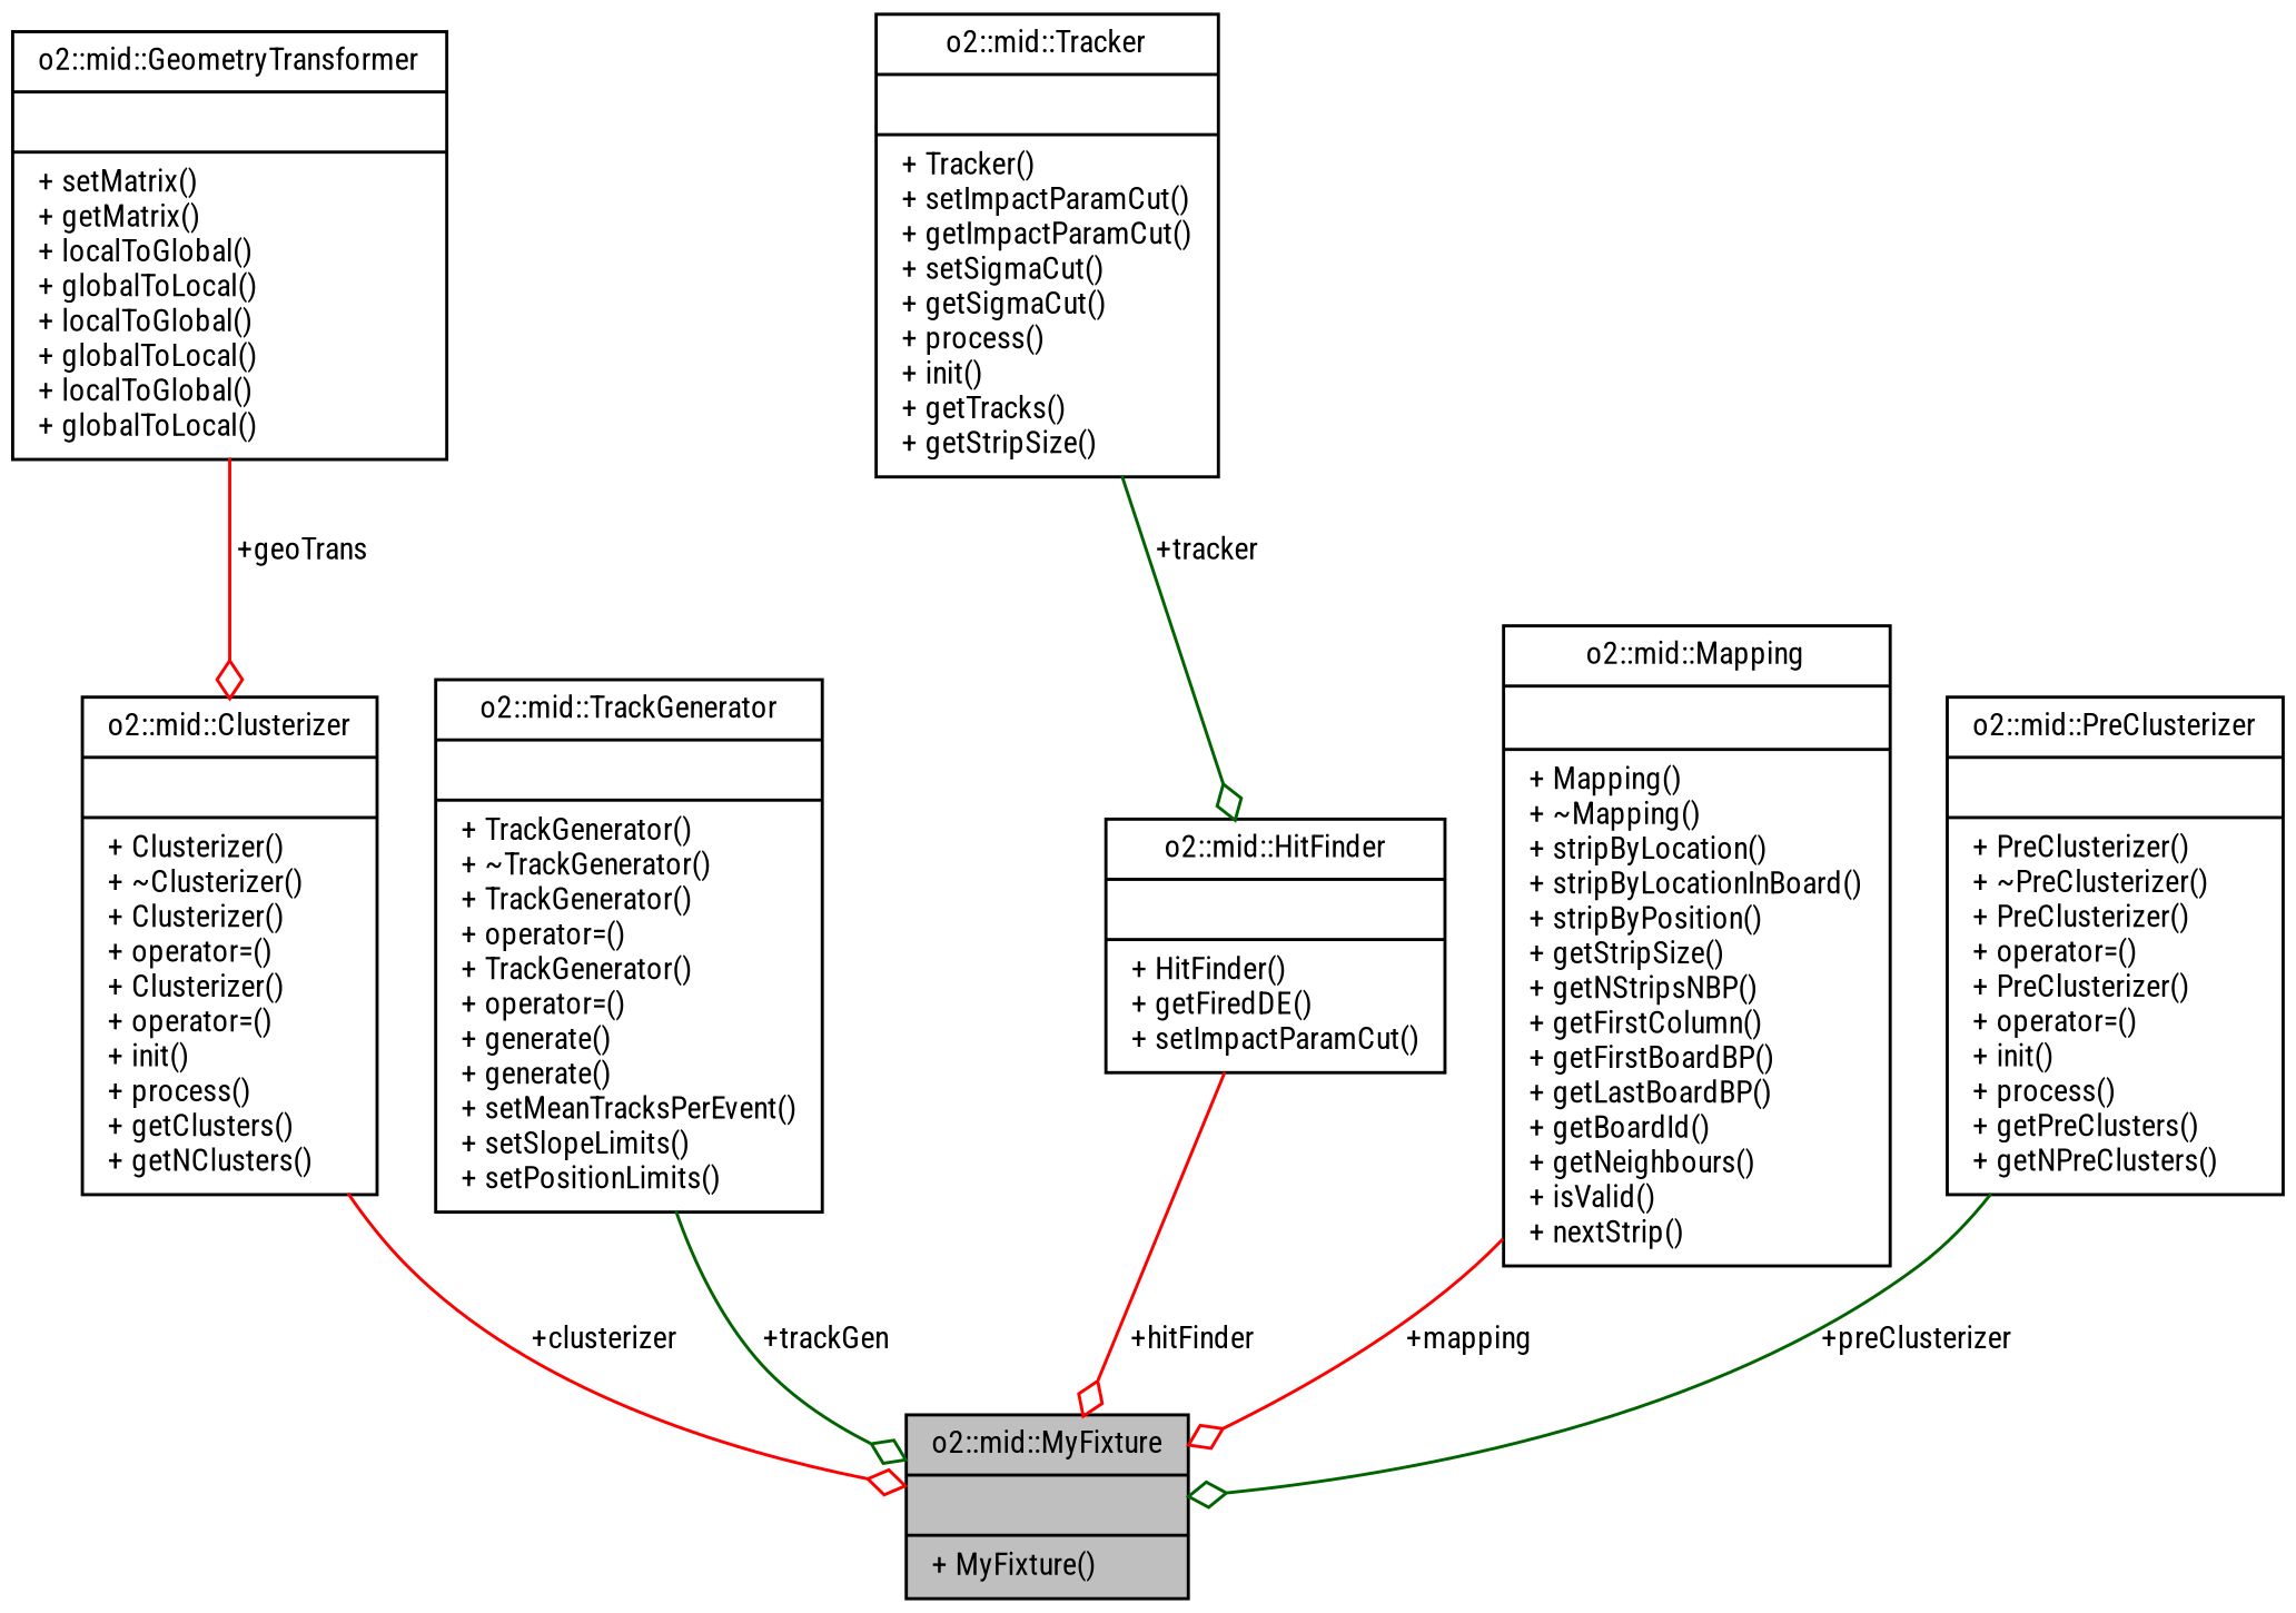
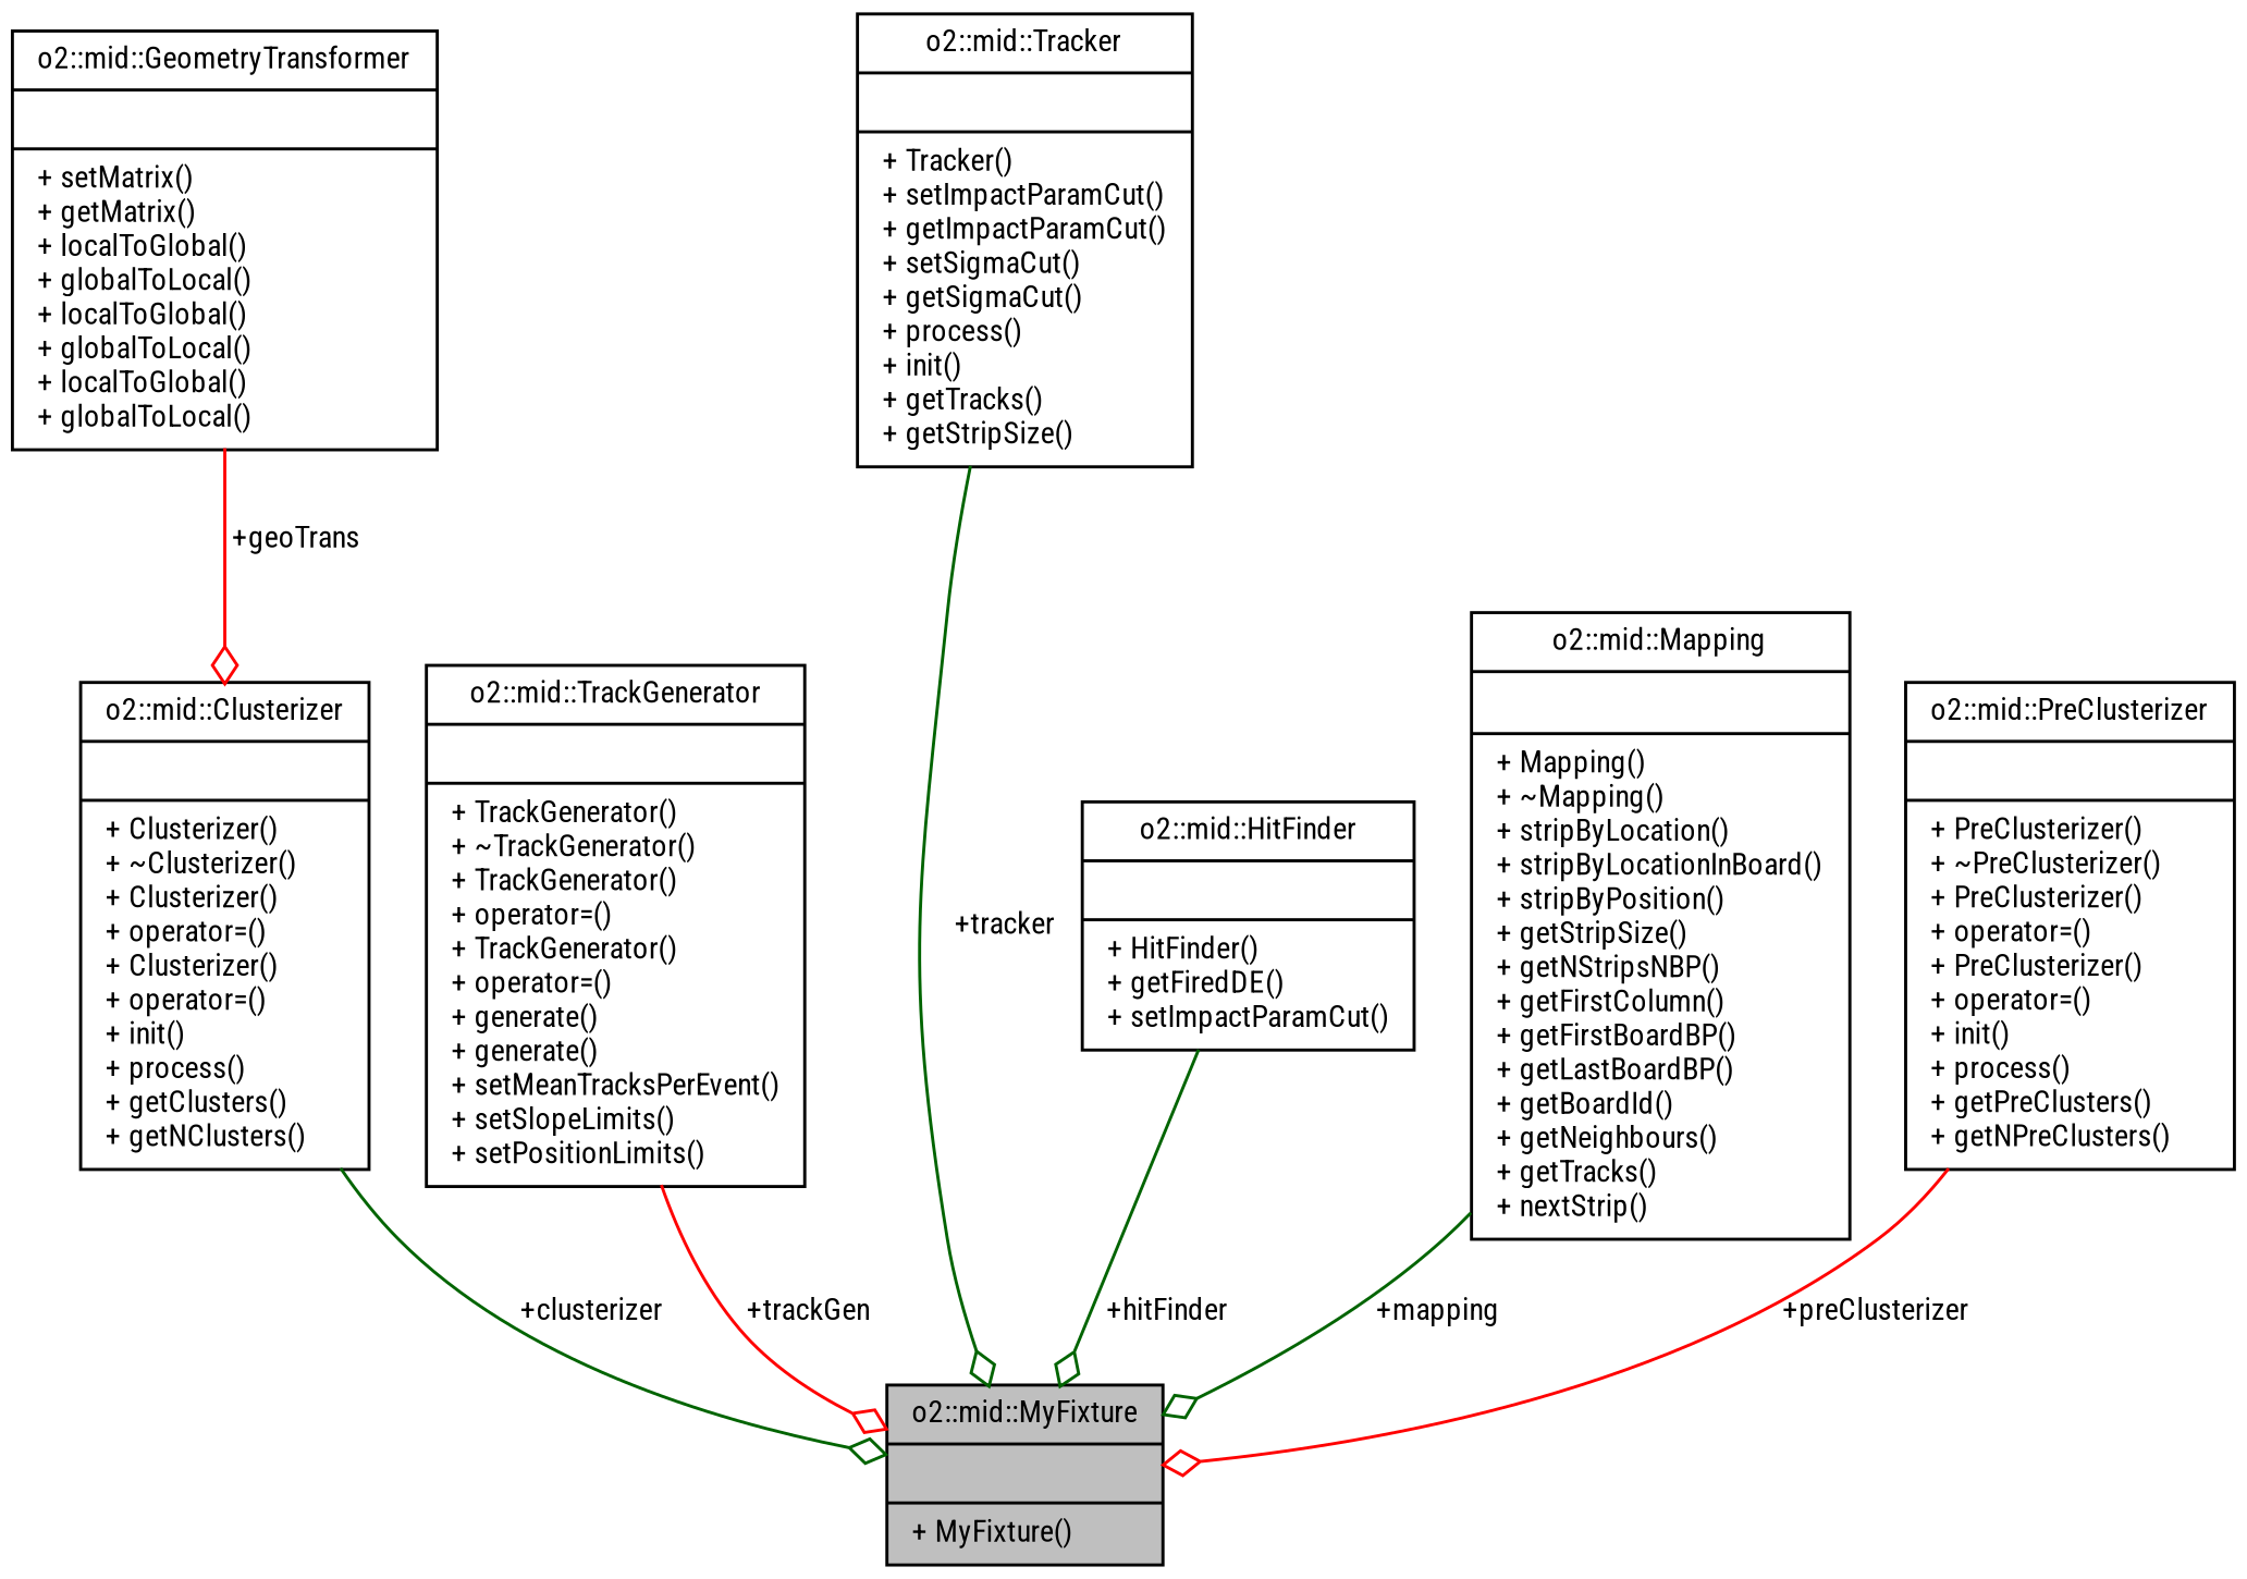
  digraph {
    fontname="Roboto Condensed"
    node [color=black fontname="Roboto Condensed" fontsize=10 shape=record]
    edge [arrowhead=odiamond color=red fontname="Roboto Condensed" fontsize=10 labelfontname=Helvetica labelfontsize=10 style=solid]
    n1 [fillcolor=grey75 fontcolor=black height=0.2 label="{o2::mid::MyFixture\n||+ MyFixture()\l}" style=filled width=0.4]
    n2 [height=0.2 label="{o2::mid::GeometryTransformer\n||+ setMatrix()\l+ getMatrix()\l+ localToGlobal()\l+ globalToLocal()\l+ localToGlobal()\l+ globalToLocal()\l+ localToGlobal()\l+ globalToLocal()\l}" width=0.4]
    n3 [height=0.2 label="{o2::mid::Clusterizer\n||+ Clusterizer()\l+ ~Clusterizer()\l+ Clusterizer()\l+ operator=()\l+ Clusterizer()\l+ operator=()\l+ init()\l+ process()\l+ getClusters()\l+ getNClusters()\l}" width=0.4]
    n4 [height=0.2 label="{o2::mid::TrackGenerator\n||+ TrackGenerator()\l+ ~TrackGenerator()\l+ TrackGenerator()\l+ operator=()\l+ TrackGenerator()\l+ operator=()\l+ generate()\l+ generate()\l+ setMeanTracksPerEvent()\l+ setSlopeLimits()\l+ setPositionLimits()\l}" width=0.4]
    n5 [height=0.2 label="{o2::mid::HitFinder\n||+ HitFinder()\l+ getFiredDE()\l+ setImpactParamCut()\l}" width=0.4]
-   n6 [height=0.2 label="{o2::mid::Mapping\n||+ Mapping()\l+ ~Mapping()\l+ stripByLocation()\l+ stripByLocationInBoard()\l+ stripByPosition()\l+ getStripSize()\l+ getNStripsNBP()\l+ getFirstColumn()\l+ getFirstBoardBP()\l+ getLastBoardBP()\l+ getBoardId()\l+ getNeighbours()\l+ isValid()\l+ nextStrip()\l}" width=0.4]
+   n6 [height=0.2 label="{o2::mid::Mapping\n||+ Mapping()\l+ ~Mapping()\l+ stripByLocation()\l+ stripByLocationInBoard()\l+ stripByPosition()\l+ getStripSize()\l+ getNStripsNBP()\l+ getFirstColumn()\l+ getFirstBoardBP()\l+ getLastBoardBP()\l+ getBoardId()\l+ getNeighbours()\l+ getTracks()\l+ nextStrip()\l}" width=0.4]
    n7 [height=0.2 label="{o2::mid::PreClusterizer\n||+ PreClusterizer()\l+ ~PreClusterizer()\l+ PreClusterizer()\l+ operator=()\l+ PreClusterizer()\l+ operator=()\l+ init()\l+ process()\l+ getPreClusters()\l+ getNPreClusters()\l}" width=0.4]
    n8 [height=0.2 label="{o2::mid::Tracker\n||+ Tracker()\l+ setImpactParamCut()\l+ getImpactParamCut()\l+ setSigmaCut()\l+ getSigmaCut()\l+ process()\l+ init()\l+ getTracks()\l+ getStripSize()\l}" width=0.4]
    n2 -> n3 [label=" +geoTrans"]
-   n3 -> n1 [label=" +clusterizer"]
-   n4 -> n1 [color=darkgreen label=" +trackGen"]
-   n5 -> n1 [label=" +hitFinder"]
-   n6 -> n1 [label=" +mapping"]
-   n7 -> n1 [color=darkgreen label=" +preClusterizer"]
-   n8 -> n5 [color=darkgreen label=" +tracker"]
+   n3 -> n1 [color=darkgreen label=" +clusterizer"]
+   n4 -> n1 [label=" +trackGen"]
+   n5 -> n1 [color=darkgreen label=" +hitFinder"]
+   n6 -> n1 [color=darkgreen label=" +mapping"]
+   n7 -> n1 [label=" +preClusterizer"]
+   n8 -> n1 [color=darkgreen label=" +tracker"]
  }
